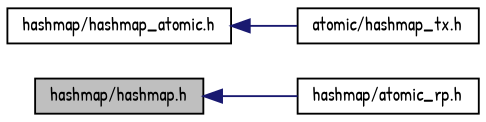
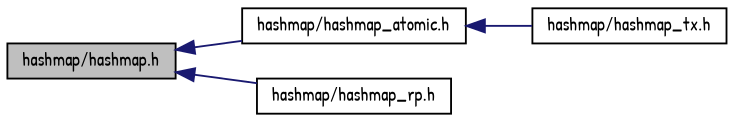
  digraph {
    fontname="Patrick Hand"
    rankdir=LR
    node [color=black fillcolor=white fontname="Patrick Hand" fontsize=10 shape=record style=filled]
    edge [color=midnightblue dir=back fontname="Patrick Hand" fontsize=10 labelfontname=Helvetica labelfontsize=10 style=solid]
    n1 [fillcolor=grey75 fontcolor=black height=0.2 label="hashmap/hashmap.h" width=0.4]
    n2 [height=0.2 label="hashmap/hashmap_atomic.h" width=0.4]
-   n3 [height=0.2 label="hashmap/atomic_rp.h" width=0.4]
-   n4 [height=0.2 label="atomic/hashmap_tx.h" width=0.4]
+   n3 [height=0.2 label="hashmap/hashmap_rp.h" width=0.4]
+   n4 [height=0.2 label="hashmap/hashmap_tx.h" width=0.4]
+   n1 -> n2
    n1 -> n3
    n2 -> n4
  }
